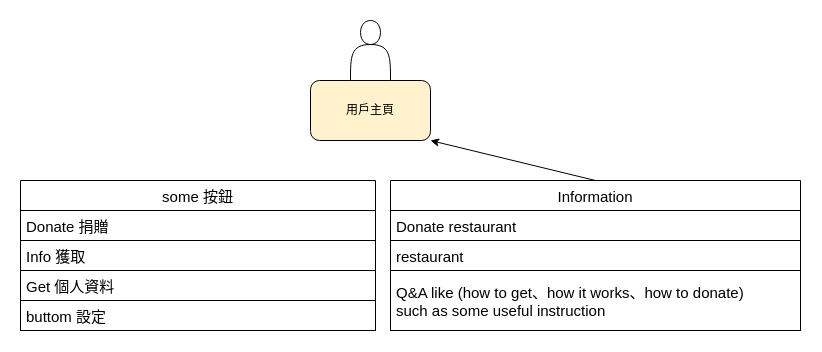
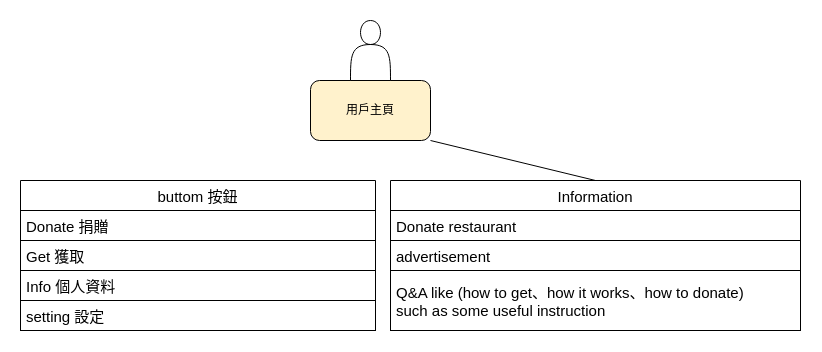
  <mxCell id="0" />
  <mxCell id="1" parent="0" />
- <mxCell id="2" value="some 按鈕" style="swimlane;fontStyle=0;childLayout=stackLayout;horizontal=1;startSize=30;horizontalStack=0;resizeParent=1;resizeParentMax=0;resizeLast=0;collapsible=1;marginBottom=0;fontSize=15;" vertex="1" parent="1"><mxGeometry x="20" y="180" width="355" height="150" as="geometry" /></mxCell>
+ <mxCell id="2" value="buttom 按鈕" style="swimlane;fontStyle=0;childLayout=stackLayout;horizontal=1;startSize=30;horizontalStack=0;resizeParent=1;resizeParentMax=0;resizeLast=0;collapsible=1;marginBottom=0;fontSize=15;" vertex="1" parent="1"><mxGeometry x="20" y="180" width="355" height="150" as="geometry" /></mxCell>
  <mxCell id="3" value="Donate 捐贈" style="text;strokeColor=default;fillColor=none;align=left;verticalAlign=middle;spacingLeft=4;spacingRight=4;overflow=hidden;points=[[0,0.5],[1,0.5]];portConstraint=eastwest;rotatable=0;fontSize=15;" vertex="1" parent="2"><mxGeometry y="30" width="355" height="30" as="geometry" /></mxCell>
- <mxCell id="4" value="Info 獲取" style="text;strokeColor=default;fillColor=none;align=left;verticalAlign=middle;spacingLeft=4;spacingRight=4;overflow=hidden;points=[[0,0.5],[1,0.5]];portConstraint=eastwest;rotatable=0;fontSize=15;" vertex="1" parent="2"><mxGeometry y="60" width="355" height="30" as="geometry" /></mxCell>
- <mxCell id="5" value="Get 個人資料" style="text;strokeColor=none;fillColor=none;align=left;verticalAlign=middle;spacingLeft=4;spacingRight=4;overflow=hidden;points=[[0,0.5],[1,0.5]];portConstraint=eastwest;rotatable=0;fontSize=15;" vertex="1" parent="2"><mxGeometry y="90" width="355" height="30" as="geometry" /></mxCell>
- <mxCell id="6" value="buttom 設定" style="text;align=left;verticalAlign=middle;spacingLeft=4;spacingRight=4;overflow=hidden;points=[[0,0.5],[1,0.5]];portConstraint=eastwest;rotatable=0;fontSize=15;strokeColor=default;" vertex="1" parent="2"><mxGeometry y="120" width="355" height="30" as="geometry" /></mxCell>
+ <mxCell id="4" value="Get 獲取" style="text;strokeColor=default;fillColor=none;align=left;verticalAlign=middle;spacingLeft=4;spacingRight=4;overflow=hidden;points=[[0,0.5],[1,0.5]];portConstraint=eastwest;rotatable=0;fontSize=15;" vertex="1" parent="2"><mxGeometry y="60" width="355" height="30" as="geometry" /></mxCell>
+ <mxCell id="5" value="Info 個人資料" style="text;strokeColor=none;fillColor=none;align=left;verticalAlign=middle;spacingLeft=4;spacingRight=4;overflow=hidden;points=[[0,0.5],[1,0.5]];portConstraint=eastwest;rotatable=0;fontSize=15;" vertex="1" parent="2"><mxGeometry y="90" width="355" height="30" as="geometry" /></mxCell>
+ <mxCell id="6" value="setting 設定" style="text;align=left;verticalAlign=middle;spacingLeft=4;spacingRight=4;overflow=hidden;points=[[0,0.5],[1,0.5]];portConstraint=eastwest;rotatable=0;fontSize=15;strokeColor=default;" vertex="1" parent="2"><mxGeometry y="120" width="355" height="30" as="geometry" /></mxCell>
  <mxCell id="7" value="用戶主頁" style="rounded=1;whiteSpace=wrap;html=1;fillColor=#fff2cc;" vertex="1" parent="1"><mxGeometry x="310" y="80" width="120" height="60" as="geometry" /></mxCell>
  <mxCell id="8" value="Information" style="swimlane;fontStyle=0;childLayout=stackLayout;horizontal=1;startSize=30;horizontalStack=0;resizeParent=1;resizeParentMax=0;resizeLast=0;collapsible=1;marginBottom=0;fontSize=15;" vertex="1" parent="1"><mxGeometry x="390" y="180" width="410" height="150" as="geometry" /></mxCell>
  <mxCell id="9" value="Donate restaurant" style="text;strokeColor=default;fillColor=none;align=left;verticalAlign=middle;spacingLeft=4;spacingRight=4;overflow=hidden;points=[[0,0.5],[1,0.5]];portConstraint=eastwest;rotatable=0;fontSize=15;" vertex="1" parent="8"><mxGeometry y="30" width="410" height="30" as="geometry" /></mxCell>
- <mxCell id="10" value="restaurant" style="text;align=left;verticalAlign=middle;spacingLeft=4;spacingRight=4;overflow=hidden;points=[[0,0.5],[1,0.5]];portConstraint=eastwest;rotatable=0;fontSize=15;" vertex="1" parent="8"><mxGeometry y="60" width="410" height="30" as="geometry" /></mxCell>
+ <mxCell id="10" value="advertisement" style="text;align=left;verticalAlign=middle;spacingLeft=4;spacingRight=4;overflow=hidden;points=[[0,0.5],[1,0.5]];portConstraint=eastwest;rotatable=0;fontSize=15;" vertex="1" parent="8"><mxGeometry y="60" width="410" height="30" as="geometry" /></mxCell>
  <mxCell id="11" value="Q&amp;A like (how to get、how it works、how to donate)&#10;such as some useful instruction " style="text;align=left;verticalAlign=middle;spacingLeft=4;spacingRight=4;overflow=hidden;points=[[0,0.5],[1,0.5]];portConstraint=eastwest;rotatable=0;fontSize=15;strokeColor=default;" vertex="1" parent="8"><mxGeometry y="90" width="410" height="60" as="geometry" /></mxCell>
- <mxCell id="12" value="" style="endArrow=classic;html=1;rounded=0;fontSize=15;exitX=0.5;exitY=0;exitDx=0;exitDy=0;entryX=1;entryY=1;entryDx=0;entryDy=0;" edge="1" parent="1" source="8" target="7"><mxGeometry width="50" height="50" relative="1" as="geometry"><mxPoint x="430" y="180" as="sourcePoint" /><mxPoint x="480" y="130" as="targetPoint" /></mxGeometry></mxCell>
+ <mxCell id="12" value="" style="endArrow=none;html=1;rounded=0;fontSize=15;exitX=0.5;exitY=0;exitDx=0;exitDy=0;entryX=1;entryY=1;entryDx=0;entryDy=0;" edge="1" parent="1" source="8" target="7"><mxGeometry width="50" height="50" relative="1" as="geometry"><mxPoint x="430" y="180" as="sourcePoint" /><mxPoint x="480" y="130" as="targetPoint" /></mxGeometry></mxCell>
  <mxCell id="13" value="" style="shape=actor;whiteSpace=wrap;html=1;fontSize=15;strokeColor=default;" vertex="1" parent="1"><mxGeometry x="350" y="20" width="40" height="60" as="geometry" /></mxCell>
